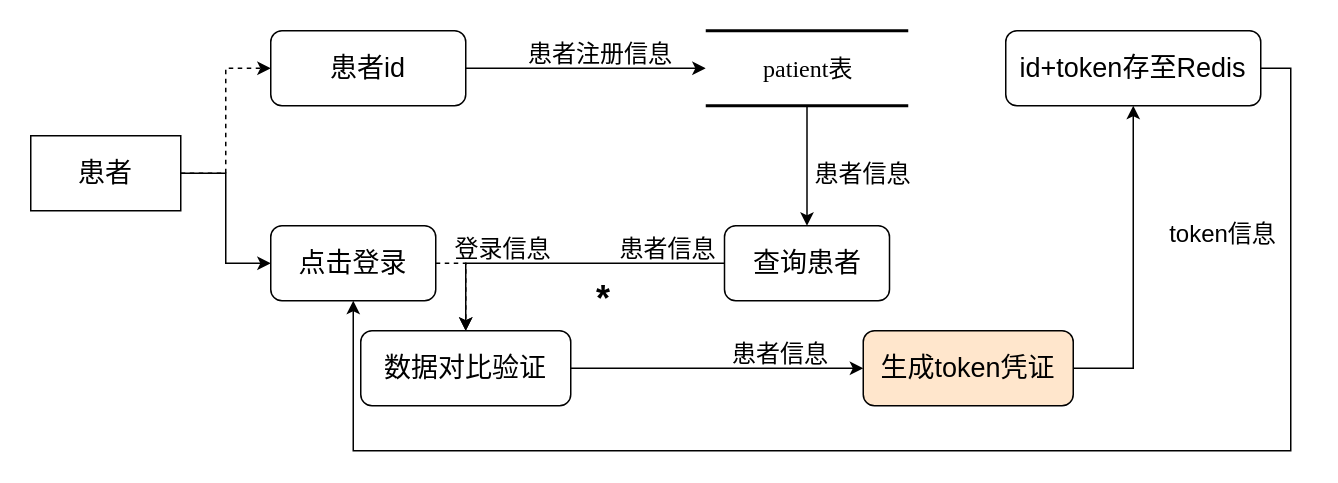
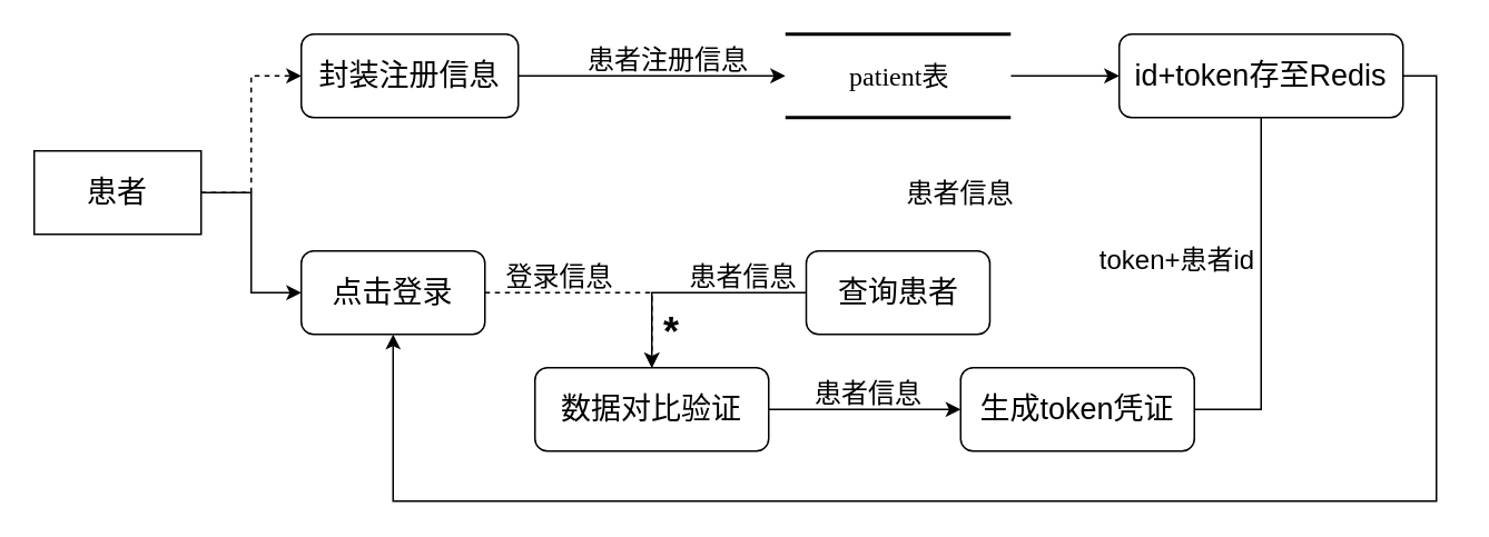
  <mxCell id="0" />
  <mxCell id="1" parent="0" />
  <mxCell id="2" style="edgeStyle=orthogonalEdgeStyle;rounded=0;orthogonalLoop=1;jettySize=auto;html=1;exitX=1;exitY=0.5;exitDx=0;exitDy=0;entryX=0;entryY=0.5;entryDx=0;entryDy=0;dashed=1;" edge="1" parent="1" source="4" target="6"><mxGeometry relative="1" as="geometry" /></mxCell>
  <mxCell id="3" style="edgeStyle=orthogonalEdgeStyle;rounded=0;orthogonalLoop=1;jettySize=auto;html=1;exitX=1;exitY=0.5;exitDx=0;exitDy=0;entryX=0;entryY=0.5;entryDx=0;entryDy=0;" edge="1" parent="1" source="4" target="8"><mxGeometry relative="1" as="geometry" /></mxCell>
  <mxCell id="4" value="&lt;font style=&quot;font-size: 18px;&quot;&gt;患者&lt;/font&gt;" style="rounded=0;whiteSpace=wrap;html=1;" vertex="1" parent="1"><mxGeometry x="20" y="90" width="100" height="50" as="geometry" /></mxCell>
  <mxCell id="5" style="edgeStyle=orthogonalEdgeStyle;rounded=0;orthogonalLoop=1;jettySize=auto;html=1;exitX=1;exitY=0.5;exitDx=0;exitDy=0;" edge="1" parent="1" source="6" target="10"><mxGeometry relative="1" as="geometry" /></mxCell>
- <mxCell id="6" value="&lt;font style=&quot;font-size: 18px;&quot;&gt;患者id&lt;/font&gt;" style="rounded=1;whiteSpace=wrap;html=1;" vertex="1" parent="1"><mxGeometry x="180" y="20" width="130" height="50" as="geometry" /></mxCell>
+ <mxCell id="6" value="&lt;font style=&quot;font-size: 18px;&quot;&gt;封装注册信息&lt;/font&gt;" style="rounded=1;whiteSpace=wrap;html=1;" vertex="1" parent="1"><mxGeometry x="180" y="20" width="130" height="50" as="geometry" /></mxCell>
  <mxCell id="7" style="edgeStyle=orthogonalEdgeStyle;rounded=0;orthogonalLoop=1;jettySize=auto;html=1;exitX=1;exitY=0.5;exitDx=0;exitDy=0;dashed=1;" edge="1" parent="1" source="8" target="19"><mxGeometry relative="1" as="geometry" /></mxCell>
  <mxCell id="8" value="&lt;font style=&quot;font-size: 18px;&quot;&gt;点击登录&lt;/font&gt;" style="rounded=1;whiteSpace=wrap;html=1;" vertex="1" parent="1"><mxGeometry x="180" y="150" width="110" height="50" as="geometry" /></mxCell>
- <mxCell id="9" style="edgeStyle=orthogonalEdgeStyle;rounded=0;orthogonalLoop=1;jettySize=auto;html=1;entryX=0.5;entryY=0;entryDx=0;entryDy=0;" edge="1" parent="1" source="10" target="17"><mxGeometry relative="1" as="geometry" /></mxCell>
+ <mxCell id="9" style="edgeStyle=orthogonalEdgeStyle;rounded=0;orthogonalLoop=1;jettySize=auto;html=1;" edge="1" parent="1" source="10" target="14"><mxGeometry relative="1" as="geometry" /></mxCell>
  <mxCell id="10" value="&lt;font style=&quot;font-size: 16px;&quot;&gt;patient表&lt;/font&gt;" style="html=1;rounded=0;shadow=0;comic=0;labelBackgroundColor=none;strokeWidth=2;fontFamily=Verdana;fontSize=12;align=center;shape=mxgraph.ios7ui.horLines;" vertex="1" parent="1"><mxGeometry x="470" y="20" width="135" height="50" as="geometry" /></mxCell>
  <mxCell id="11" value="&lt;font style=&quot;font-size: 16px;&quot;&gt;患者注册信息&lt;/font&gt;" style="text;html=1;strokeColor=none;fillColor=none;align=center;verticalAlign=middle;whiteSpace=wrap;rounded=0;" vertex="1" parent="1"><mxGeometry x="345" y="20" width="110" height="30" as="geometry" /></mxCell>
  <mxCell id="12" value="&lt;font style=&quot;font-size: 16px;&quot;&gt;患者信息&lt;/font&gt;" style="text;html=1;strokeColor=none;fillColor=none;align=center;verticalAlign=middle;whiteSpace=wrap;rounded=0;" vertex="1" parent="1"><mxGeometry x="465" y="220" width="110" height="30" as="geometry" /></mxCell>
  <mxCell id="13" style="edgeStyle=orthogonalEdgeStyle;rounded=0;orthogonalLoop=1;jettySize=auto;html=1;exitX=1;exitY=0.5;exitDx=0;exitDy=0;entryX=0.5;entryY=1;entryDx=0;entryDy=0;" edge="1" parent="1" source="14" target="8"><mxGeometry relative="1" as="geometry"><Array as="points"><mxPoint x="860" y="45" /><mxPoint x="860" y="300" /><mxPoint x="235" y="300" /></Array></mxGeometry></mxCell>
  <mxCell id="14" value="&lt;font style=&quot;font-size: 18px;&quot;&gt;id+token存至Redis&lt;/font&gt;" style="rounded=1;whiteSpace=wrap;html=1;" vertex="1" parent="1"><mxGeometry x="670" y="20" width="170" height="50" as="geometry" /></mxCell>
+ <mxCell id="15" value="&lt;font style=&quot;font-size: 16px;&quot;&gt;token+患者id&lt;/font&gt;" style="text;html=1;strokeColor=none;fillColor=none;align=center;verticalAlign=middle;whiteSpace=wrap;rounded=0;" vertex="1" parent="1"><mxGeometry x="650" y="140" width="110" height="30" as="geometry" /></mxCell>
  <mxCell id="16" style="edgeStyle=orthogonalEdgeStyle;rounded=0;orthogonalLoop=1;jettySize=auto;html=1;exitX=0;exitY=0.5;exitDx=0;exitDy=0;" edge="1" parent="1" source="17" target="19"><mxGeometry relative="1" as="geometry" /></mxCell>
  <mxCell id="17" value="&lt;font style=&quot;font-size: 18px;&quot;&gt;查询患者&lt;/font&gt;" style="rounded=1;whiteSpace=wrap;html=1;" vertex="1" parent="1"><mxGeometry x="482.5" y="150" width="110" height="50" as="geometry" /></mxCell>
  <mxCell id="18" style="edgeStyle=orthogonalEdgeStyle;rounded=0;orthogonalLoop=1;jettySize=auto;html=1;exitX=1;exitY=0.5;exitDx=0;exitDy=0;entryX=0;entryY=0.5;entryDx=0;entryDy=0;" edge="1" parent="1" source="19" target="25"><mxGeometry relative="1" as="geometry" /></mxCell>
- <mxCell id="19" value="&lt;font style=&quot;font-size: 18px;&quot;&gt;数据对比验证&lt;/font&gt;" style="rounded=1;whiteSpace=wrap;html=1;" vertex="1" parent="1"><mxGeometry x="240" y="220" width="140" height="50" as="geometry" /></mxCell>
+ <mxCell id="19" value="&lt;font style=&quot;font-size: 18px;&quot;&gt;数据对比验证&lt;/font&gt;" style="rounded=1;whiteSpace=wrap;html=1;" vertex="1" parent="1"><mxGeometry x="320" y="220" width="140" height="50" as="geometry" /></mxCell>
  <mxCell id="20" value="&lt;font style=&quot;font-size: 24px;&quot;&gt;&lt;b&gt;*&lt;/b&gt;&lt;/font&gt;" style="text;html=1;strokeColor=none;fillColor=none;align=center;verticalAlign=middle;whiteSpace=wrap;rounded=0;" vertex="1" parent="1"><mxGeometry x="347" y="184" width="110" height="30" as="geometry" /></mxCell>
  <mxCell id="21" value="&lt;font style=&quot;font-size: 16px;&quot;&gt;登录信息&lt;/font&gt;" style="text;html=1;strokeColor=none;fillColor=none;align=center;verticalAlign=middle;whiteSpace=wrap;rounded=0;" vertex="1" parent="1"><mxGeometry x="280" y="150" width="110" height="30" as="geometry" /></mxCell>
  <mxCell id="22" value="&lt;font style=&quot;font-size: 16px;&quot;&gt;患者信息&lt;/font&gt;" style="text;html=1;strokeColor=none;fillColor=none;align=center;verticalAlign=middle;whiteSpace=wrap;rounded=0;" vertex="1" parent="1"><mxGeometry x="520" y="100" width="110" height="30" as="geometry" /></mxCell>
  <mxCell id="23" value="&lt;font style=&quot;font-size: 16px;&quot;&gt;患者信息&lt;/font&gt;" style="text;html=1;strokeColor=none;fillColor=none;align=center;verticalAlign=middle;whiteSpace=wrap;rounded=0;" vertex="1" parent="1"><mxGeometry x="390" y="150" width="110" height="30" as="geometry" /></mxCell>
- <mxCell id="24" style="edgeStyle=orthogonalEdgeStyle;rounded=0;orthogonalLoop=1;jettySize=auto;html=1;exitX=1;exitY=0.5;exitDx=0;exitDy=0;entryX=0.5;entryY=1;entryDx=0;entryDy=0;" edge="1" parent="1" source="25" target="14"><mxGeometry relative="1" as="geometry" /></mxCell>
- <mxCell id="25" value="&lt;font style=&quot;font-size: 18px;&quot;&gt;生成token凭证&lt;/font&gt;" style="rounded=1;whiteSpace=wrap;html=1;fillColor=#ffe6cc;" vertex="1" parent="1"><mxGeometry x="575" y="220" width="140" height="50" as="geometry" /></mxCell>
- <mxCell id="26" value="&lt;font style=&quot;font-size: 16px;&quot;&gt;token信息&lt;/font&gt;" style="text;html=1;strokeColor=none;fillColor=none;align=center;verticalAlign=middle;whiteSpace=wrap;rounded=0;" vertex="1" parent="1"><mxGeometry x="760" y="140" width="110" height="30" as="geometry" /></mxCell>
+ <mxCell id="24" style="edgeStyle=orthogonalEdgeStyle;rounded=0;orthogonalLoop=1;jettySize=auto;html=1;exitX=1;exitY=0.5;exitDx=0;exitDy=0;entryX=0.5;entryY=1;entryDx=0;entryDy=0;endArrow=none;" edge="1" parent="1" source="25" target="14"><mxGeometry relative="1" as="geometry" /></mxCell>
+ <mxCell id="25" value="&lt;font style=&quot;font-size: 18px;&quot;&gt;生成token凭证&lt;/font&gt;" style="rounded=1;whiteSpace=wrap;html=1;" vertex="1" parent="1"><mxGeometry x="575" y="220" width="140" height="50" as="geometry" /></mxCell>
